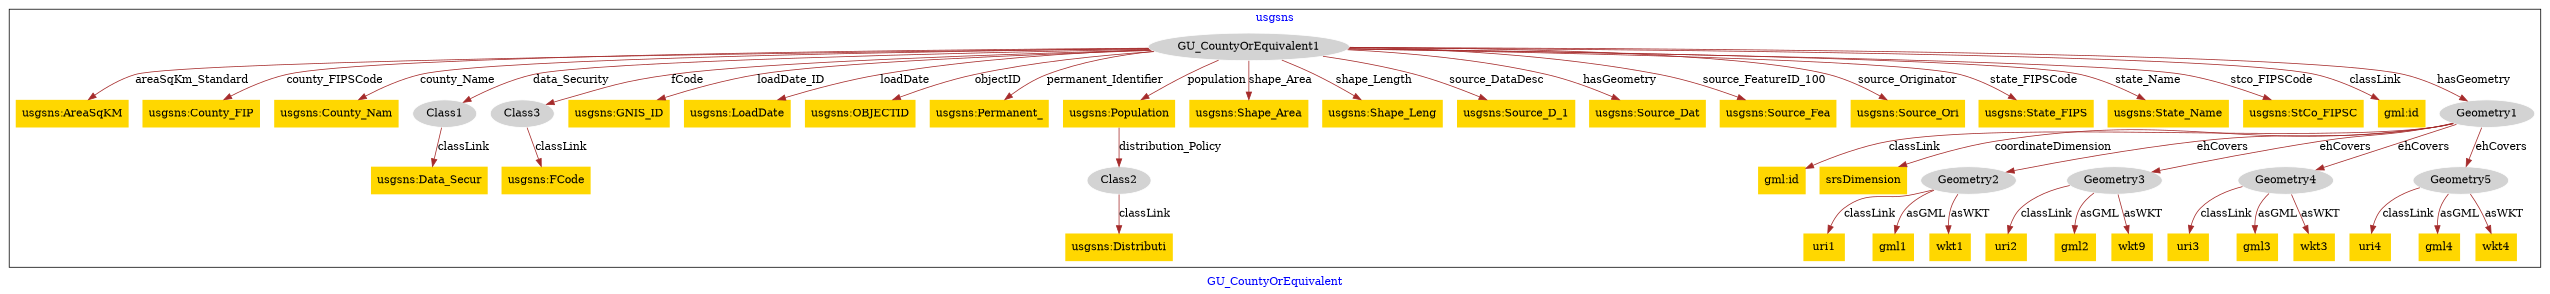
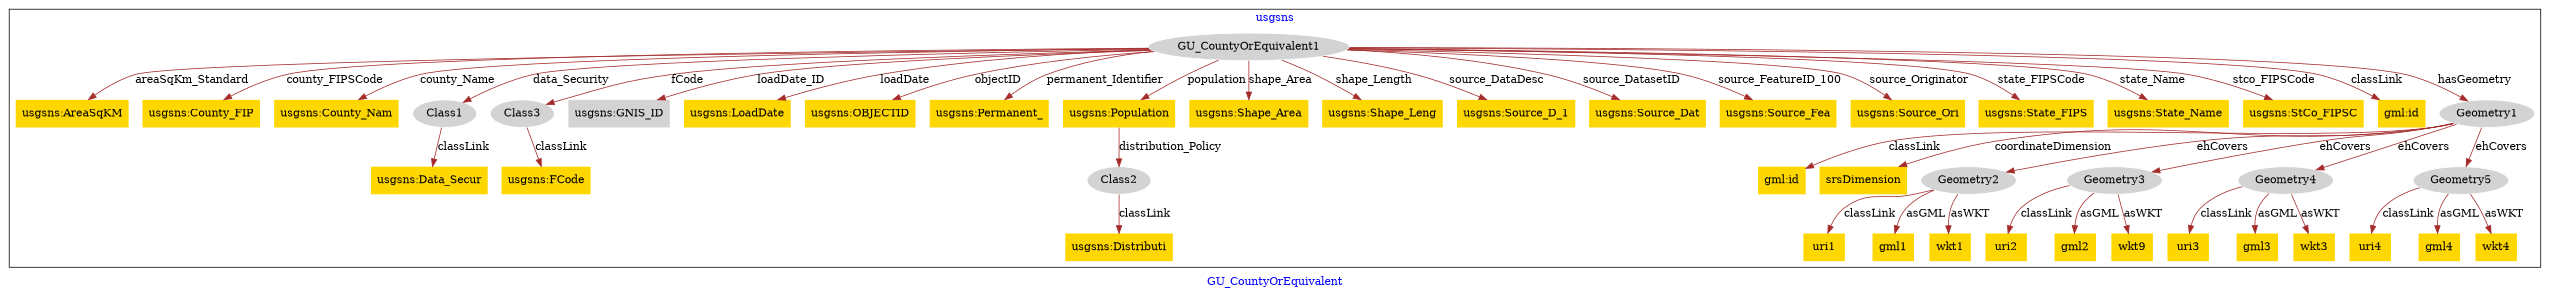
  digraph {
    fontcolor=blue
    label=GU_CountyOrEquivalent
    remincross=true
    node [fillcolor=gold style=filled shape=plaintext]
    edge [color=brown fontcolor=black]
    n1 [color=white fillcolor=lightgray label=GU_CountyOrEquivalent1 shape=""]
    n2 [label="usgsns:AreaSqKM"]
    n3 [label="usgsns:County_FIP"]
    n4 [label="usgsns:County_Nam"]
    n5 [color=white fillcolor=lightgray label=Class1 shape=""]
    n6 [color=white fillcolor=lightgray label=Class2 shape=""]
    n7 [color=white fillcolor=lightgray label=Class3 shape=""]
-   n8 [label="usgsns:GNIS_ID"]
+   n8 [fillcolor=lightgray label="usgsns:GNIS_ID"]
    n9 [label="usgsns:LoadDate"]
    n10 [label="usgsns:OBJECTID"]
    n11 [label="usgsns:Permanent_"]
    n12 [label="usgsns:Population"]
    n13 [label="usgsns:Shape_Area"]
    n14 [label="usgsns:Shape_Leng"]
    n15 [label="usgsns:Source_D_1"]
    n16 [label="usgsns:Source_Dat"]
    n17 [label="usgsns:Source_Fea"]
    n18 [label="usgsns:Source_Ori"]
    n19 [label="usgsns:State_FIPS"]
    n20 [label="usgsns:State_Name"]
    n21 [label="usgsns:StCo_FIPSC"]
    n22 [label="gml:id"]
    n23 [color=white fillcolor=lightgray label=Geometry1 shape=""]
    n24 [label="gml:id"]
    n25 [label=srsDimension]
    n26 [color=white fillcolor=lightgray label=Geometry2 shape=""]
    n27 [color=white fillcolor=lightgray label=Geometry3 shape=""]
    n28 [color=white fillcolor=lightgray label=Geometry4 shape=""]
    n29 [color=white fillcolor=lightgray label=Geometry5 shape=""]
    n30 [label=uri1]
    n31 [label=gml1]
    n32 [label=wkt1]
    n33 [label=uri2]
    n34 [label=gml2]
    n35 [label=wkt9]
    n36 [label=uri3]
    n37 [label=gml3]
    n38 [label=wkt3]
    n39 [label=uri4]
    n40 [label=gml4]
    n41 [label=wkt4]
    n42 [label="usgsns:Data_Secur"]
    n43 [label="usgsns:Distributi"]
    n44 [label="usgsns:FCode"]
    subgraph cluster_1 {
      label=usgsns
      n1
      n2
      n3
      n4
      n5
      n6
      n7
      n8
      n9
      n10
      n11
      n12
      n13
      n14
      n15
      n16
      n17
      n18
      n19
      n20
      n21
      n22
      n23
      n24
      n25
      n26
      n27
      n28
      n29
      n30
      n31
      n32
      n33
      n34
      n35
      n36
      n37
      n38
      n39
      n40
      n41
      n42
      n43
      n44
    }
    n1 -> n2 [label=areaSqKm_Standard]
    n1 -> n3 [label=county_FIPSCode]
    n1 -> n4 [label=county_Name]
    n1 -> n5 [label=data_Security]
    n1 -> n7 [label=fCode]
    n1 -> n8 [label=loadDate_ID]
    n1 -> n9 [label=loadDate]
    n1 -> n10 [label=objectID]
    n1 -> n11 [label=permanent_Identifier]
    n1 -> n12 [label=population]
    n1 -> n13 [label=shape_Area]
    n1 -> n14 [label=shape_Length]
    n1 -> n15 [label=source_DataDesc]
-   n1 -> n16 [label=hasGeometry]
+   n1 -> n16 [label=source_DatasetID]
    n1 -> n17 [label=source_FeatureID_100]
    n1 -> n18 [label=source_Originator]
    n1 -> n19 [label=state_FIPSCode]
    n1 -> n20 [label=state_Name]
    n1 -> n21 [label=stco_FIPSCode]
    n1 -> n22 [label=classLink]
    n1 -> n23 [label=hasGeometry]
    n5 -> n42 [label=classLink]
    n6 -> n43 [label=classLink]
    n7 -> n44 [label=classLink]
    n12 -> n6 [label=distribution_Policy]
    n23 -> n24 [label=classLink]
    n23 -> n25 [label=coordinateDimension]
    n23 -> n26 [label=ehCovers]
    n23 -> n27 [label=ehCovers]
    n23 -> n28 [label=ehCovers]
    n23 -> n29 [label=ehCovers]
    n26 -> n30 [label=classLink]
    n26 -> n31 [label=asGML]
    n26 -> n32 [label=asWKT]
    n27 -> n33 [label=classLink]
    n27 -> n34 [label=asGML]
    n27 -> n35 [label=asWKT]
    n28 -> n36 [label=classLink]
    n28 -> n37 [label=asGML]
    n28 -> n38 [label=asWKT]
    n29 -> n39 [label=classLink]
    n29 -> n40 [label=asGML]
    n29 -> n41 [label=asWKT]
  }
